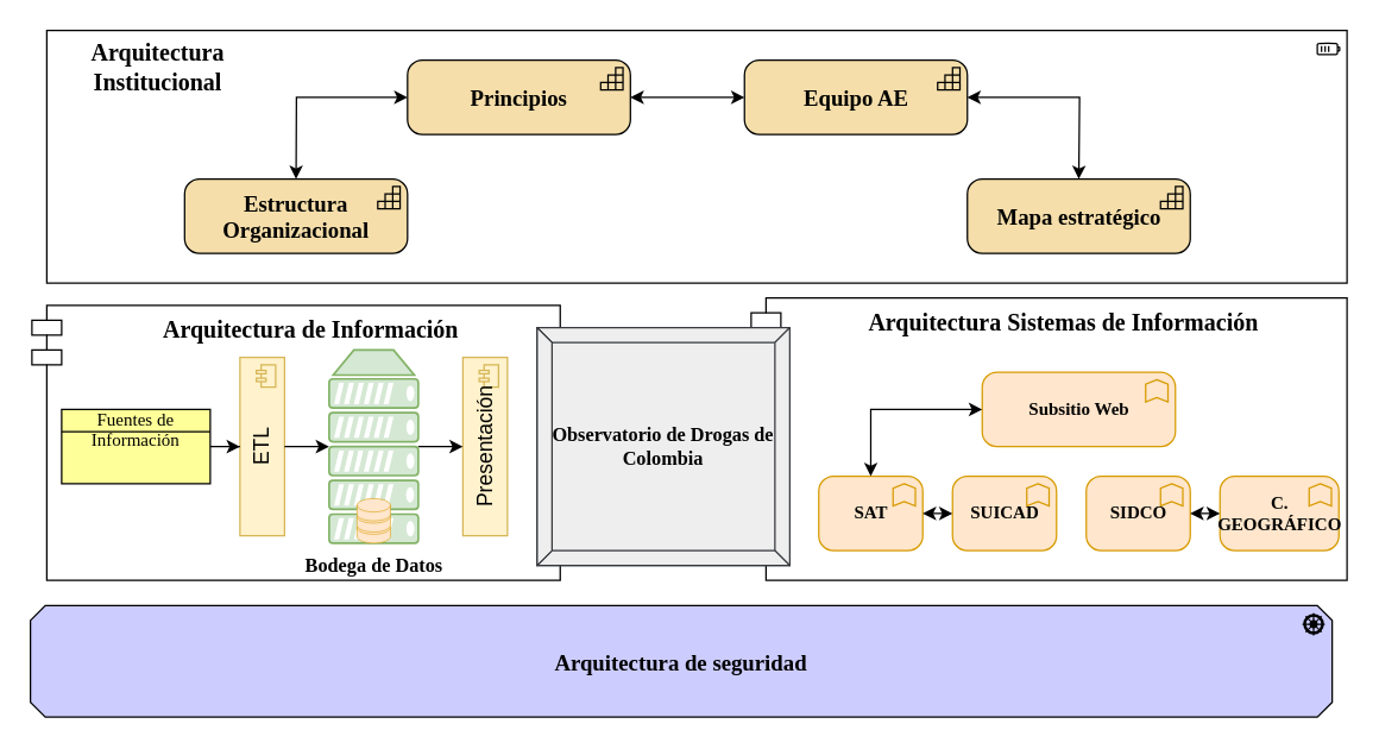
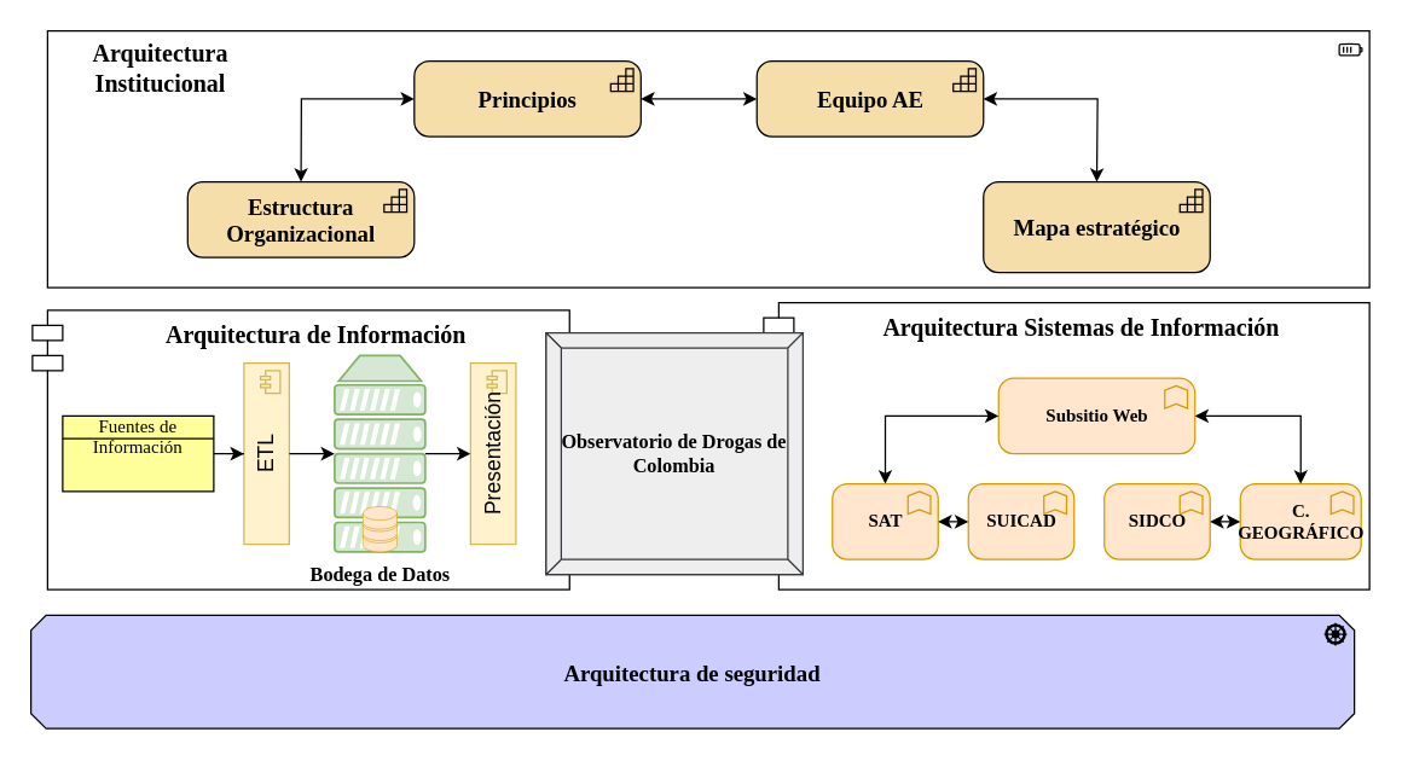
  <mxCell id="0" />
  <mxCell id="1" parent="0" />
  <mxCell id="2" value="&lt;font size=&quot;1&quot; face=&quot;Lucida Console&quot;&gt;&lt;b style=&quot;font-size: 16px;&quot;&gt;Arquitectura Sistemas de Información&lt;/b&gt;&lt;/font&gt;" style="shape=module;align=left;spacingLeft=20;align=center;verticalAlign=top;whiteSpace=wrap;html=1;fillColor=none;" vertex="1" parent="1"><mxGeometry x="505" y="200" width="401" height="190" as="geometry" /></mxCell>
  <mxCell id="3" value="" style="group" vertex="1" connectable="0" parent="1"><mxGeometry x="21" y="205" width="355.5" height="190" as="geometry" /></mxCell>
  <mxCell id="4" value="&lt;font size=&quot;1&quot; face=&quot;Lucida Console&quot;&gt;&lt;b style=&quot;font-size: 16px;&quot;&gt;Arquitectura de Información&lt;/b&gt;&lt;/font&gt;" style="shape=module;align=left;spacingLeft=20;align=center;verticalAlign=top;whiteSpace=wrap;html=1;fillColor=none;" vertex="1" parent="3"><mxGeometry width="355.5" height="185" as="geometry" /></mxCell>
  <mxCell id="5" value="ETL" style="html=1;outlineConnect=0;whiteSpace=wrap;fillColor=#fff2cc;shape=mxgraph.archimate3.application;appType=comp;archiType=square;horizontal=0;strokeColor=#d6b656;fontSize=14;" vertex="1" parent="3"><mxGeometry x="140" y="35" width="30" height="120" as="geometry" /></mxCell>
  <mxCell id="6" value="Presentación" style="html=1;outlineConnect=0;whiteSpace=wrap;fillColor=#fff2cc;shape=mxgraph.archimate3.application;appType=comp;archiType=square;horizontal=0;strokeColor=#d6b656;fontSize=14;" vertex="1" parent="3"><mxGeometry x="290" y="35" width="30" height="120" as="geometry" /></mxCell>
  <mxCell id="7" value="" style="edgeStyle=orthogonalEdgeStyle;rounded=0;orthogonalLoop=1;jettySize=auto;html=1;" edge="1" parent="3" source="9" target="6"><mxGeometry relative="1" as="geometry" /></mxCell>
  <mxCell id="8" value="" style="group" vertex="1" connectable="0" parent="3"><mxGeometry x="200" y="30" width="60" height="130" as="geometry" /></mxCell>
  <mxCell id="9" value="" style="verticalAlign=top;verticalLabelPosition=bottom;labelPosition=center;align=center;html=1;outlineConnect=0;fillColor=#d5e8d4;strokeColor=#82b366;gradientDirection=north;strokeWidth=2;shape=mxgraph.networks.server;" vertex="1" parent="8"><mxGeometry width="60" height="130" as="geometry" /></mxCell>
  <mxCell id="10" value="" style="verticalAlign=top;verticalLabelPosition=bottom;labelPosition=center;align=center;html=1;outlineConnect=0;fillColor=#ffe6cc;strokeColor=#d79b00;gradientDirection=north;strokeWidth=2;shape=mxgraph.networks.storage;" vertex="1" parent="8"><mxGeometry x="18.75" y="100" width="22.5" height="30" as="geometry" /></mxCell>
  <mxCell id="11" value="" style="edgeStyle=orthogonalEdgeStyle;rounded=0;orthogonalLoop=1;jettySize=auto;html=1;" edge="1" parent="3" source="5" target="9"><mxGeometry relative="1" as="geometry" /></mxCell>
  <mxCell id="12" value="" style="edgeStyle=orthogonalEdgeStyle;rounded=0;orthogonalLoop=1;jettySize=auto;html=1;entryX=0;entryY=0.5;entryDx=0;entryDy=0;entryPerimeter=0;" edge="1" parent="3" source="13" target="5"><mxGeometry relative="1" as="geometry" /></mxCell>
  <mxCell id="13" value="Fuentes de Información" style="html=1;outlineConnect=0;whiteSpace=wrap;fillColor=#ffff99;shape=mxgraph.archimate3.businessObject;overflow=fill;fontFamily=Lucida Console;fontStyle=0" vertex="1" parent="3"><mxGeometry x="20" y="70" width="100" height="50" as="geometry" /></mxCell>
  <mxCell id="14" value="Bodega de&lt;span style=&quot;background-color: initial; font-size: 13px;&quot;&gt;&amp;nbsp;Datos&lt;/span&gt;" style="text;html=1;align=center;verticalAlign=middle;resizable=0;points=[];autosize=1;strokeColor=none;fillColor=none;fontStyle=1;fontFamily=Lucida Console;fontSize=13;" vertex="1" parent="3"><mxGeometry x="160" y="160" width="140" height="30" as="geometry" /></mxCell>
  <mxCell id="15" value="&lt;font size=&quot;1&quot; face=&quot;Lucida Console&quot;&gt;&lt;b style=&quot;font-size: 13px;&quot;&gt;Observatorio de Drogas de Colombia&lt;/b&gt;&lt;/font&gt;" style="labelPosition=center;verticalLabelPosition=middle;align=center;html=1;shape=mxgraph.basic.button;dx=10;whiteSpace=wrap;fillColor=#eeeeee;strokeColor=#36393d;" vertex="1" parent="1"><mxGeometry x="361" y="220" width="170" height="160" as="geometry" /></mxCell>
  <mxCell id="16" value="&lt;font face=&quot;Lucida Console&quot;&gt;Subsitio Web&lt;/font&gt;" style="html=1;outlineConnect=0;whiteSpace=wrap;fillColor=#ffe6cc;shape=mxgraph.archimate3.application;appType=func;archiType=rounded;strokeColor=#d79b00;fontStyle=1" vertex="1" parent="1"><mxGeometry x="660.5" y="250" width="130" height="50" as="geometry" /></mxCell>
  <mxCell id="17" value="&lt;font face=&quot;Lucida Console&quot;&gt;SAT&lt;/font&gt;" style="html=1;outlineConnect=0;whiteSpace=wrap;fillColor=#ffe6cc;shape=mxgraph.archimate3.application;appType=func;archiType=rounded;strokeColor=#d79b00;fontStyle=1" vertex="1" parent="1"><mxGeometry x="550.5" y="320" width="70" height="50" as="geometry" /></mxCell>
  <mxCell id="18" value="&lt;font face=&quot;Lucida Console&quot;&gt;SUICAD&lt;/font&gt;" style="html=1;outlineConnect=0;whiteSpace=wrap;fillColor=#ffe6cc;shape=mxgraph.archimate3.application;appType=func;archiType=rounded;strokeColor=#d79b00;fontStyle=1" vertex="1" parent="1"><mxGeometry x="640.5" y="320" width="70" height="50" as="geometry" /></mxCell>
  <mxCell id="19" value="&lt;font face=&quot;Lucida Console&quot;&gt;SIDCO&lt;/font&gt;" style="html=1;outlineConnect=0;whiteSpace=wrap;fillColor=#ffe6cc;shape=mxgraph.archimate3.application;appType=func;archiType=rounded;strokeColor=#d79b00;fontStyle=1" vertex="1" parent="1"><mxGeometry x="730.5" y="320" width="70" height="50" as="geometry" /></mxCell>
  <mxCell id="20" value="&lt;font face=&quot;Lucida Console&quot;&gt;C. GEOGRÁFICO&lt;/font&gt;" style="html=1;outlineConnect=0;whiteSpace=wrap;fillColor=#ffe6cc;shape=mxgraph.archimate3.application;appType=func;archiType=rounded;strokeColor=#d79b00;fontStyle=1" vertex="1" parent="1"><mxGeometry x="820.5" y="320" width="80" height="50" as="geometry" /></mxCell>
  <mxCell id="21" value="" style="endArrow=classic;startArrow=classic;html=1;rounded=0;entryX=0;entryY=0.5;entryDx=0;entryDy=0;entryPerimeter=0;exitX=0.5;exitY=0;exitDx=0;exitDy=0;exitPerimeter=0;" edge="1" parent="1" source="17" target="16"><mxGeometry width="50" height="50" relative="1" as="geometry"><mxPoint x="700.5" y="330" as="sourcePoint" /><mxPoint x="750.5" y="280" as="targetPoint" /><Array as="points"><mxPoint x="585.5" y="275" /></Array></mxGeometry></mxCell>
+ <mxCell id="22" value="" style="endArrow=classic;startArrow=classic;html=1;rounded=0;entryX=1;entryY=0.5;entryDx=0;entryDy=0;entryPerimeter=0;exitX=0.5;exitY=0;exitDx=0;exitDy=0;exitPerimeter=0;" edge="1" parent="1" source="20" target="16"><mxGeometry width="50" height="50" relative="1" as="geometry"><mxPoint x="700.5" y="330" as="sourcePoint" /><mxPoint x="750.5" y="280" as="targetPoint" /><Array as="points"><mxPoint x="860.5" y="275" /></Array></mxGeometry></mxCell>
  <mxCell id="23" value="" style="endArrow=classic;startArrow=classic;html=1;rounded=0;exitX=1;exitY=0.5;exitDx=0;exitDy=0;exitPerimeter=0;entryX=0;entryY=0.5;entryDx=0;entryDy=0;entryPerimeter=0;" edge="1" parent="1" source="17" target="18"><mxGeometry width="50" height="50" relative="1" as="geometry"><mxPoint x="700.5" y="330" as="sourcePoint" /><mxPoint x="750.5" y="280" as="targetPoint" /></mxGeometry></mxCell>
  <mxCell id="24" value="" style="endArrow=classic;startArrow=classic;html=1;rounded=0;entryX=0;entryY=0.5;entryDx=0;entryDy=0;entryPerimeter=0;exitX=1;exitY=0.5;exitDx=0;exitDy=0;exitPerimeter=0;" edge="1" parent="1" source="19" target="20"><mxGeometry width="50" height="50" relative="1" as="geometry"><mxPoint x="700.5" y="330" as="sourcePoint" /><mxPoint x="750.5" y="280" as="targetPoint" /></mxGeometry></mxCell>
  <mxCell id="25" value="Arquitectura de seguridad" style="html=1;outlineConnect=0;whiteSpace=wrap;fillColor=#CCCCFF;shape=mxgraph.archimate3.application;appType=driver;archiType=oct;fontSize=15;fontFamily=Lucida Console;fontStyle=1" vertex="1" parent="1"><mxGeometry x="20" y="407" width="876" height="75" as="geometry" /></mxCell>
  <mxCell id="26" value="Estructura Organizacional" style="html=1;outlineConnect=0;whiteSpace=wrap;fillColor=#F5DEAA;shape=mxgraph.archimate3.application;appType=capability;archiType=rounded;fontSize=15;fontFamily=Lucida Console;fontStyle=1" vertex="1" parent="1"><mxGeometry x="123.75" y="120" width="150" height="50" as="geometry" /></mxCell>
- <mxCell id="27" value="Mapa estratégico" style="html=1;outlineConnect=0;whiteSpace=wrap;fillColor=#F5DEAA;shape=mxgraph.archimate3.application;appType=capability;archiType=rounded;fontSize=15;fontFamily=Lucida Console;fontStyle=1" vertex="1" parent="1"><mxGeometry x="650.5" y="120" width="150" height="50" as="geometry" /></mxCell>
+ <mxCell id="27" value="Mapa estratégico" style="html=1;outlineConnect=0;whiteSpace=wrap;fillColor=#F5DEAA;shape=mxgraph.archimate3.application;appType=capability;archiType=rounded;fontSize=15;fontFamily=Lucida Console;fontStyle=1" vertex="1" parent="1"><mxGeometry x="650.5" y="120" width="150" height="60" as="geometry" /></mxCell>
  <mxCell id="28" value="Principios" style="html=1;outlineConnect=0;whiteSpace=wrap;fillColor=#F5DEAA;shape=mxgraph.archimate3.application;appType=capability;archiType=rounded;fontSize=15;fontFamily=Lucida Console;fontStyle=1" vertex="1" parent="1"><mxGeometry x="273.75" y="40" width="150" height="50" as="geometry" /></mxCell>
  <mxCell id="29" value="Equipo AE" style="html=1;outlineConnect=0;whiteSpace=wrap;fillColor=#F5DEAA;shape=mxgraph.archimate3.application;appType=capability;archiType=rounded;fontSize=15;fontFamily=Lucida Console;fontStyle=1" vertex="1" parent="1"><mxGeometry x="500.5" y="40" width="150" height="50" as="geometry" /></mxCell>
  <mxCell id="30" value="" style="endArrow=classic;startArrow=classic;html=1;rounded=0;entryX=0;entryY=0.5;entryDx=0;entryDy=0;entryPerimeter=0;exitX=0.5;exitY=0;exitDx=0;exitDy=0;exitPerimeter=0;" edge="1" parent="1" source="26" target="28"><mxGeometry width="50" height="50" relative="1" as="geometry"><mxPoint x="431" y="270" as="sourcePoint" /><mxPoint x="481" y="220" as="targetPoint" /><Array as="points"><mxPoint x="199" y="65" /></Array></mxGeometry></mxCell>
  <mxCell id="31" value="" style="endArrow=classic;startArrow=classic;html=1;rounded=0;entryX=0;entryY=0.5;entryDx=0;entryDy=0;entryPerimeter=0;exitX=1;exitY=0.5;exitDx=0;exitDy=0;exitPerimeter=0;" edge="1" parent="1" source="28" target="29"><mxGeometry width="50" height="50" relative="1" as="geometry"><mxPoint x="431" y="190" as="sourcePoint" /><mxPoint x="481" y="140" as="targetPoint" /></mxGeometry></mxCell>
  <mxCell id="32" value="" style="endArrow=classic;startArrow=classic;html=1;rounded=0;entryX=1;entryY=0.5;entryDx=0;entryDy=0;entryPerimeter=0;exitX=0.5;exitY=0;exitDx=0;exitDy=0;exitPerimeter=0;" edge="1" parent="1" source="27" target="29"><mxGeometry width="50" height="50" relative="1" as="geometry"><mxPoint x="726" y="120" as="sourcePoint" /><mxPoint x="651" y="65" as="targetPoint" /><Array as="points"><mxPoint x="726" y="65" /></Array></mxGeometry></mxCell>
  <mxCell id="33" value="" style="html=1;outlineConnect=0;whiteSpace=wrap;fillColor=none;shape=mxgraph.archimate3.application;appType=resource;archiType=square;" vertex="1" parent="1"><mxGeometry x="31" y="20" width="875" height="170" as="geometry" /></mxCell>
  <mxCell id="34" value="Arquitectura Institucional" style="text;html=1;align=center;verticalAlign=middle;whiteSpace=wrap;rounded=0;fontFamily=Lucida Console;fontSize=16;fontStyle=1" vertex="1" parent="1"><mxGeometry y="30" width="110" height="30" as="geometry" x="51" /></mxCell>
